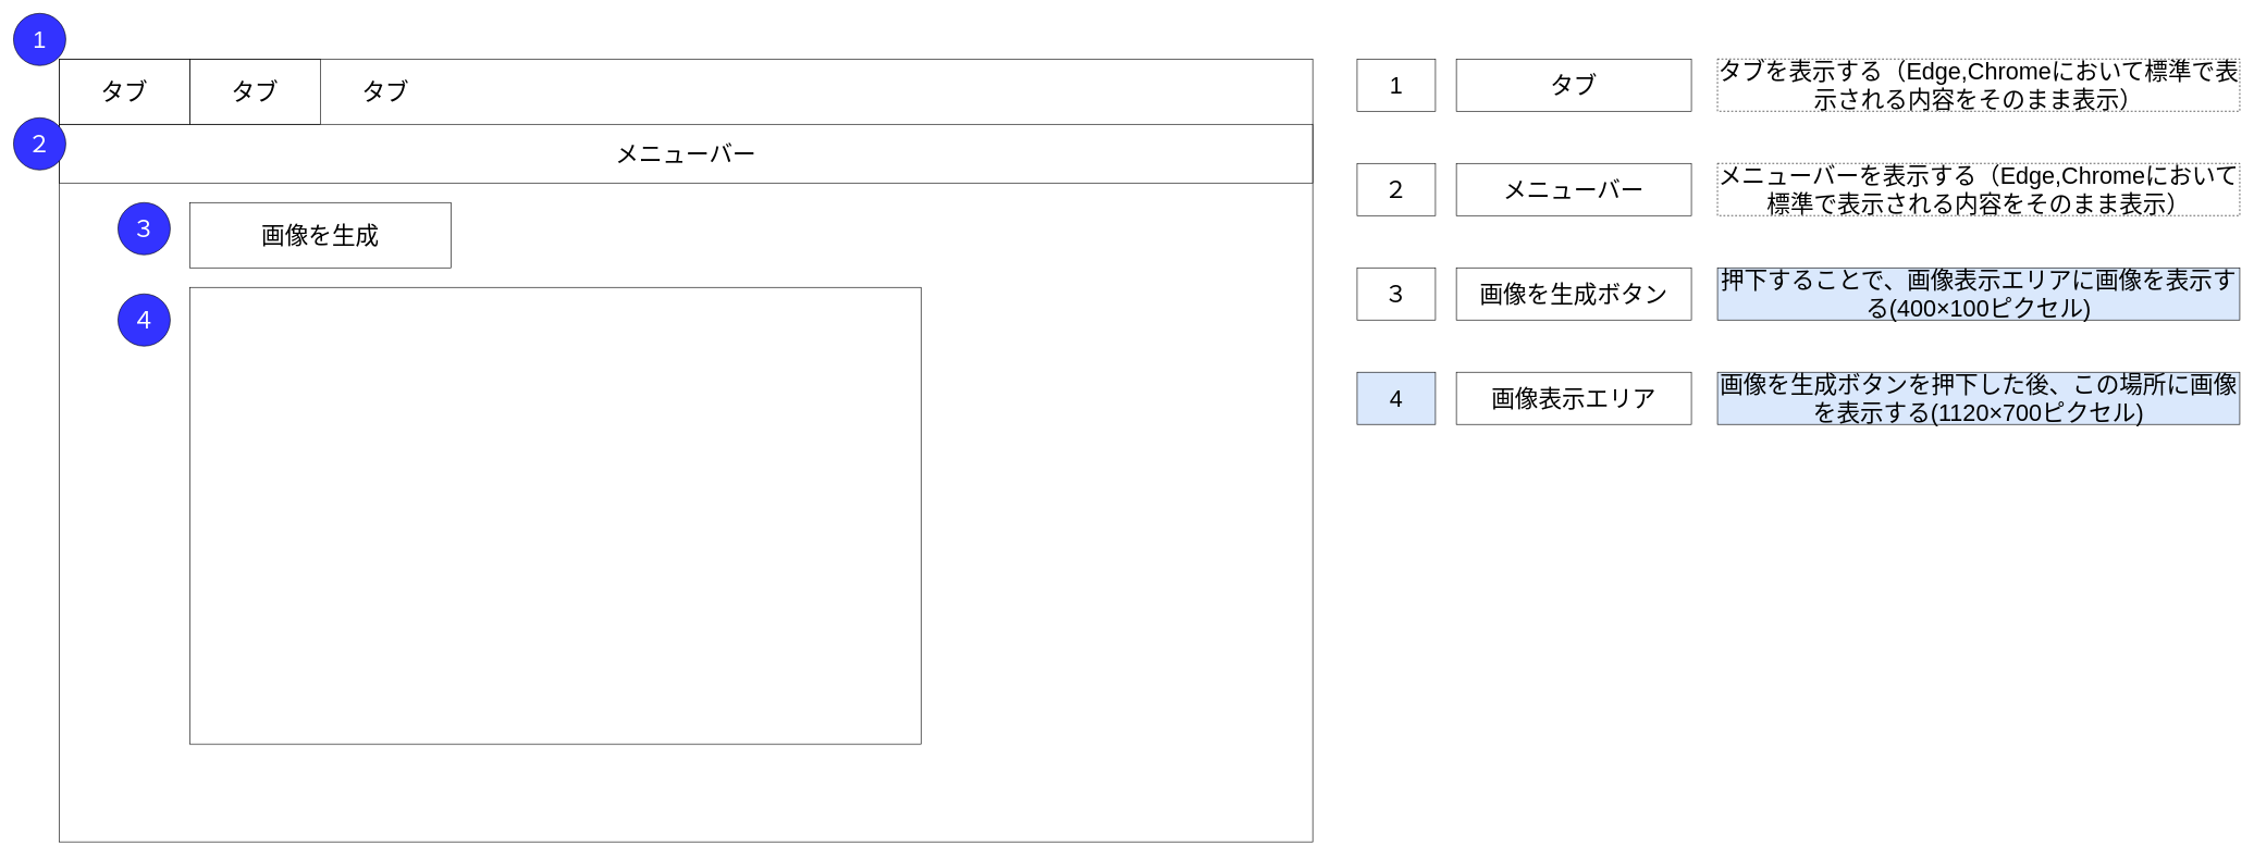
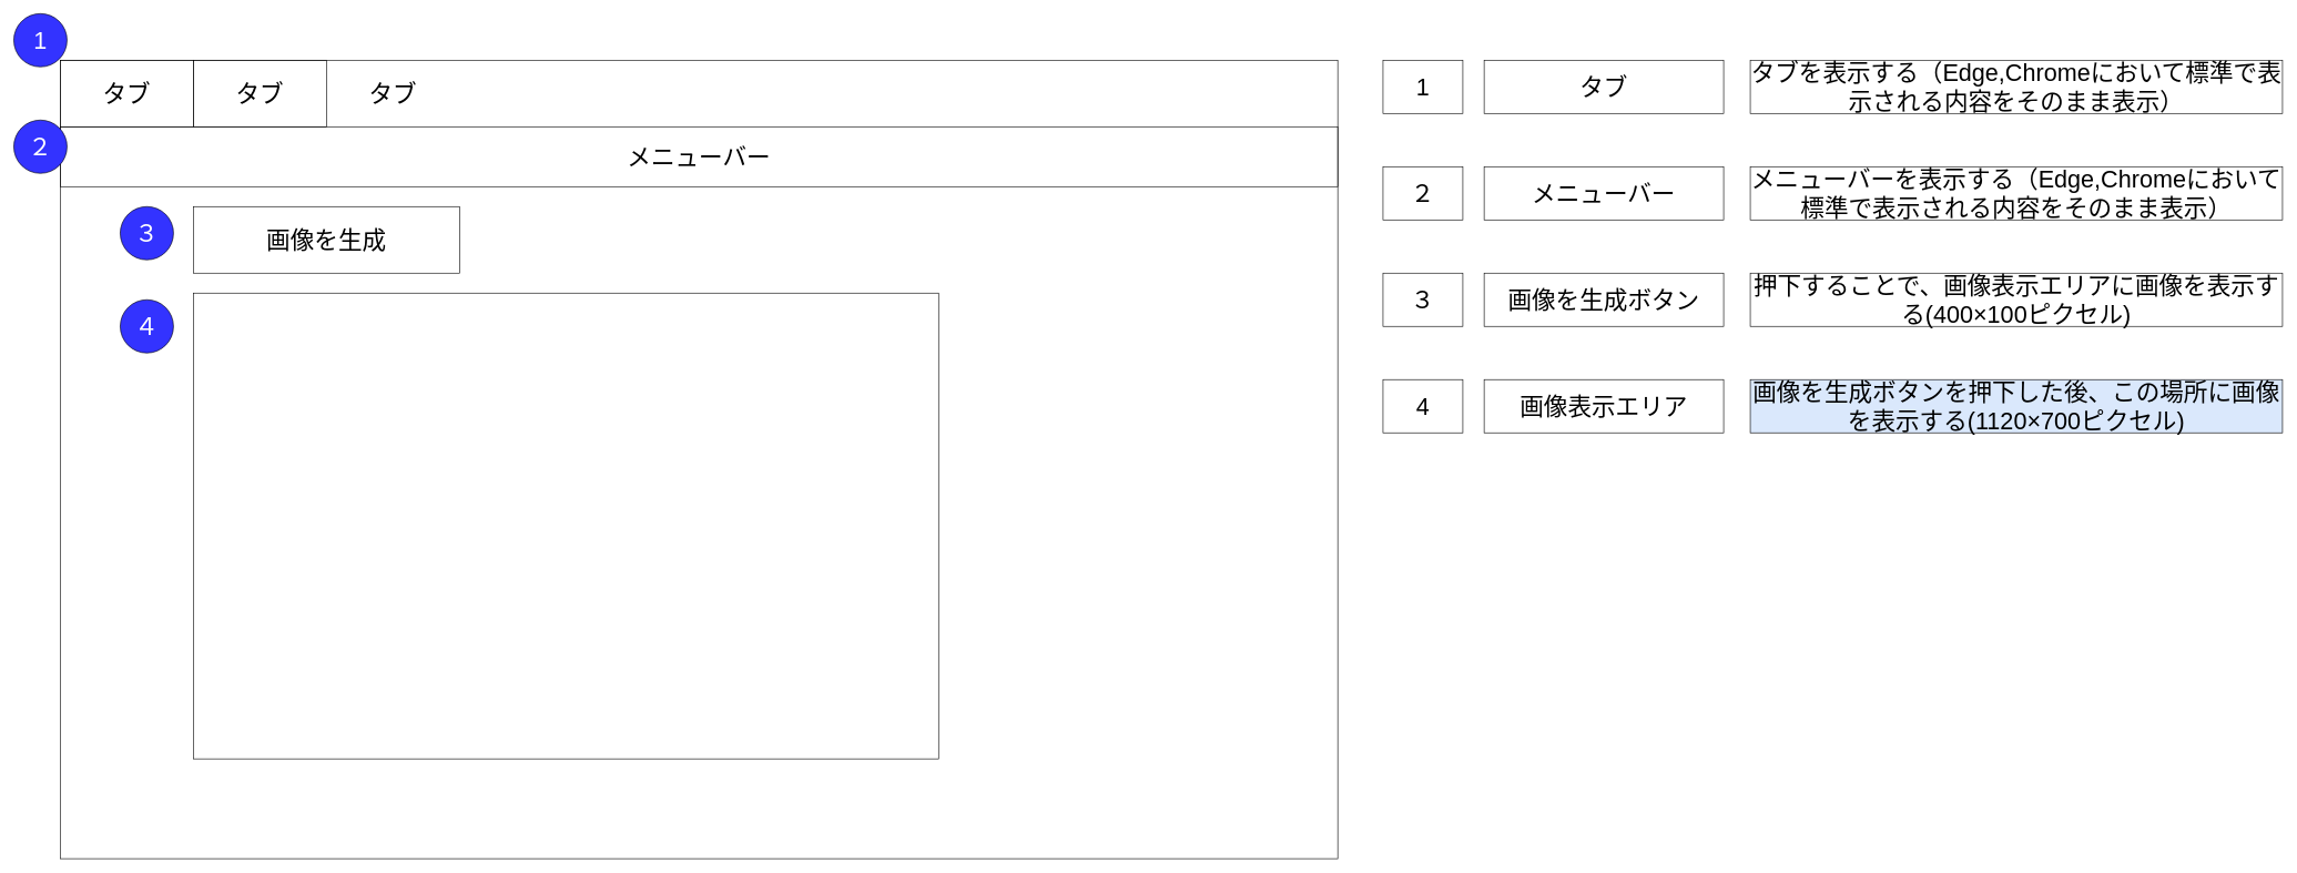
  <mxCell id="0" />
  <mxCell id="1" parent="0" />
  <mxCell id="2" value="" style="rounded=0;whiteSpace=wrap;html=1;" parent="1" vertex="1"><mxGeometry x="90" y="90" width="1920" height="1200" as="geometry" /></mxCell>
  <mxCell id="3" value="&lt;font style=&quot;font-size: 36px;&quot;&gt;画像を生成&lt;/font&gt;" style="rounded=0;whiteSpace=wrap;html=1;" parent="1" vertex="1"><mxGeometry x="290" y="310" width="400" height="100" as="geometry" /></mxCell>
  <mxCell id="4" value="&lt;font style=&quot;font-size: 36px;&quot;&gt;タブ&lt;/font&gt;" style="text;strokeColor=default;align=center;fillColor=none;html=1;verticalAlign=middle;whiteSpace=wrap;rounded=0;" parent="1" vertex="1"><mxGeometry x="90" y="90" width="200" height="100" as="geometry" /></mxCell>
  <mxCell id="5" value="&lt;font style=&quot;font-size: 36px;&quot;&gt;タブ&lt;/font&gt;" style="text;align=center;html=1;verticalAlign=middle;whiteSpace=wrap;rounded=0;strokeColor=default;" parent="1" vertex="1"><mxGeometry x="290" y="90" width="200" height="100" as="geometry" /></mxCell>
  <mxCell id="6" value="&lt;font style=&quot;font-size: 36px;&quot;&gt;タブ&lt;/font&gt;" style="text;align=center;html=1;verticalAlign=middle;whiteSpace=wrap;rounded=0;" parent="1" vertex="1"><mxGeometry x="490" y="90" width="200" height="100" as="geometry" /></mxCell>
  <mxCell id="7" value="&lt;font style=&quot;font-size: 36px;&quot;&gt;メニューバー&lt;/font&gt;" style="text;strokeColor=default;align=center;fillColor=none;html=1;verticalAlign=middle;whiteSpace=wrap;rounded=0;" parent="1" vertex="1"><mxGeometry x="90" y="190" width="1920" height="90" as="geometry" /></mxCell>
  <mxCell id="8" value="" style="rounded=0;whiteSpace=wrap;html=1;" parent="1" vertex="1"><mxGeometry x="290" y="440" width="1120" height="700" as="geometry" /></mxCell>
  <mxCell id="9" value="&lt;font style=&quot;font-size: 36px;&quot;&gt;1&lt;/font&gt;" style="ellipse;whiteSpace=wrap;html=1;aspect=fixed;fillColor=#3333FF;labelBorderColor=none;fontColor=#ffffff;" parent="1" vertex="1"><mxGeometry x="20" y="20" width="80" height="80" as="geometry" /></mxCell>
  <mxCell id="10" value="&lt;span style=&quot;font-size: 36px;&quot;&gt;２&lt;/span&gt;" style="ellipse;whiteSpace=wrap;html=1;aspect=fixed;fillColor=#3333FF;labelBorderColor=none;fontColor=#ffffff;" parent="1" vertex="1"><mxGeometry x="20" y="180" width="80" height="80" as="geometry" /></mxCell>
  <mxCell id="11" value="&lt;span style=&quot;font-size: 36px;&quot;&gt;３&lt;/span&gt;" style="ellipse;whiteSpace=wrap;html=1;aspect=fixed;fillColor=#3333FF;labelBorderColor=none;fontColor=#ffffff;" parent="1" vertex="1"><mxGeometry x="180" y="310" width="80" height="80" as="geometry" /></mxCell>
  <mxCell id="12" value="&lt;span style=&quot;font-size: 36px;&quot;&gt;４&lt;/span&gt;" style="ellipse;whiteSpace=wrap;html=1;aspect=fixed;fillColor=#3333FF;labelBorderColor=none;fontColor=#ffffff;" parent="1" vertex="1"><mxGeometry x="180" y="450" width="80" height="80" as="geometry" /></mxCell>
  <mxCell id="13" value="&lt;font style=&quot;font-size: 36px;&quot;&gt;タブ&lt;/font&gt;" style="rounded=0;whiteSpace=wrap;html=1;" parent="1" vertex="1"><mxGeometry x="2230" y="90" width="360" height="80" as="geometry" /></mxCell>
  <mxCell id="14" value="&lt;font style=&quot;font-size: 36px;&quot;&gt;1&lt;/font&gt;" style="rounded=0;whiteSpace=wrap;html=1;" parent="1" vertex="1"><mxGeometry x="2078" y="90" width="120" height="80" as="geometry" /></mxCell>
- <mxCell id="15" value="&lt;span style=&quot;font-size: 36px;&quot;&gt;タブを表示する（Edge,Chromeにおいて標準で表示される内容をそのまま表示）&lt;/span&gt;" style="rounded=0;whiteSpace=wrap;html=1;dashed=1;" parent="1" vertex="1"><mxGeometry x="2630" y="90" width="800" height="80" as="geometry" /></mxCell>
+ <mxCell id="15" value="&lt;span style=&quot;font-size: 36px;&quot;&gt;タブを表示する（Edge,Chromeにおいて標準で表示される内容をそのまま表示）&lt;/span&gt;" style="rounded=0;whiteSpace=wrap;html=1;" parent="1" vertex="1"><mxGeometry x="2630" y="90" width="800" height="80" as="geometry" /></mxCell>
  <mxCell id="16" value="&lt;font style=&quot;font-size: 36px;&quot;&gt;メニューバー&lt;/font&gt;" style="rounded=0;whiteSpace=wrap;html=1;" parent="1" vertex="1"><mxGeometry x="2230" y="250" width="360" height="80" as="geometry" /></mxCell>
  <mxCell id="17" value="&lt;font style=&quot;font-size: 36px;&quot;&gt;２&lt;/font&gt;" style="rounded=0;whiteSpace=wrap;html=1;" parent="1" vertex="1"><mxGeometry x="2078" y="250" width="120" height="80" as="geometry" /></mxCell>
- <mxCell id="18" value="&lt;span style=&quot;font-size: 36px;&quot;&gt;メニューバーを表示する（Edge,Chromeにおいて標準で表示される内容をそのまま表示）&lt;/span&gt;&lt;span style=&quot;font-size: 36px;&quot;&gt;&lt;br&gt;&lt;/span&gt;" style="rounded=0;whiteSpace=wrap;html=1;dashed=1;" parent="1" vertex="1"><mxGeometry x="2630" y="250" width="800" height="80" as="geometry" /></mxCell>
+ <mxCell id="18" value="&lt;span style=&quot;font-size: 36px;&quot;&gt;メニューバーを表示する（Edge,Chromeにおいて標準で表示される内容をそのまま表示）&lt;/span&gt;&lt;span style=&quot;font-size: 36px;&quot;&gt;&lt;br&gt;&lt;/span&gt;" style="rounded=0;whiteSpace=wrap;html=1;" parent="1" vertex="1"><mxGeometry x="2630" y="250" width="800" height="80" as="geometry" /></mxCell>
  <mxCell id="19" value="&lt;font style=&quot;font-size: 36px;&quot;&gt;画像を生成ボタン&lt;/font&gt;" style="rounded=0;whiteSpace=wrap;html=1;" parent="1" vertex="1"><mxGeometry x="2230" y="410" width="360" height="80" as="geometry" /></mxCell>
  <mxCell id="20" value="&lt;font style=&quot;font-size: 36px;&quot;&gt;３&lt;/font&gt;" style="rounded=0;whiteSpace=wrap;html=1;" parent="1" vertex="1"><mxGeometry x="2078" y="410" width="120" height="80" as="geometry" /></mxCell>
- <mxCell id="21" value="&lt;span style=&quot;font-size: 36px;&quot;&gt;押下することで、画像表示エリアに画像を表示する(400×100ピクセル)&lt;br&gt;&lt;/span&gt;" style="rounded=0;whiteSpace=wrap;html=1;fillColor=#dae8fc;" parent="1" vertex="1"><mxGeometry x="2630" y="410" width="800" height="80" as="geometry" /></mxCell>
+ <mxCell id="21" value="&lt;span style=&quot;font-size: 36px;&quot;&gt;押下することで、画像表示エリアに画像を表示する(400×100ピクセル)&lt;br&gt;&lt;/span&gt;" style="rounded=0;whiteSpace=wrap;html=1;" parent="1" vertex="1"><mxGeometry x="2630" y="410" width="800" height="80" as="geometry" /></mxCell>
  <mxCell id="22" value="&lt;font style=&quot;font-size: 36px;&quot;&gt;画像表示エリア&lt;/font&gt;" style="rounded=0;whiteSpace=wrap;html=1;" parent="1" vertex="1"><mxGeometry x="2230" y="570" width="360" height="80" as="geometry" /></mxCell>
- <mxCell id="23" value="&lt;font style=&quot;font-size: 36px;&quot;&gt;4&lt;/font&gt;" style="rounded=0;whiteSpace=wrap;html=1;fillColor=#dae8fc;" parent="1" vertex="1"><mxGeometry x="2078" y="570" width="120" height="80" as="geometry" /></mxCell>
+ <mxCell id="23" value="&lt;font style=&quot;font-size: 36px;&quot;&gt;4&lt;/font&gt;" style="rounded=0;whiteSpace=wrap;html=1;" parent="1" vertex="1"><mxGeometry x="2078" y="570" width="120" height="80" as="geometry" /></mxCell>
  <mxCell id="24" value="&lt;span style=&quot;font-size: 36px;&quot;&gt;画像を生成ボタンを押下した後、この場所に画像を表示する(1120×700ピクセル)&lt;br&gt;&lt;/span&gt;" style="rounded=0;whiteSpace=wrap;html=1;fillColor=#dae8fc;" parent="1" vertex="1"><mxGeometry x="2630" y="570" width="800" height="80" as="geometry" /></mxCell>
